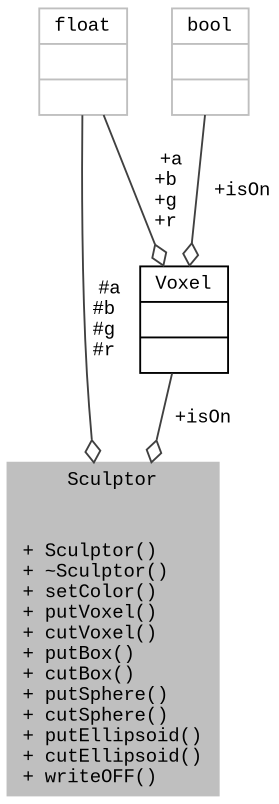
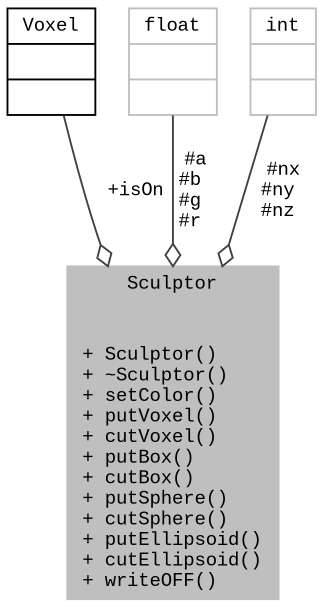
  digraph {
    fontname="Liberation Mono"
    node [color=grey75 fillcolor=white fontname="Liberation Mono" fontsize=10 shape=record style=filled]
    edge [arrowhead=odiamond color=grey25 fontname="Liberation Mono" fontsize=10 labelfontname=Helvetica labelfontsize=10 style=solid]
    n1 [fillcolor=grey75 fontcolor=black height=0.2 label="{Sculptor\n||+ Sculptor()\l+ ~Sculptor()\l+ setColor()\l+ putVoxel()\l+ cutVoxel()\l+ putBox()\l+ cutBox()\l+ putSphere()\l+ cutSphere()\l+ putEllipsoid()\l+ cutEllipsoid()\l+ writeOFF()\l}" width=0.4]
    n2 [color=black height=0.2 label="{Voxel\n||}" width=0.4]
    n3 [height=0.2 label="{float\n||}" width=0.4]
-   n4 [height=0.2 label="{bool\n||}" width=0.4]
+   n5 [height=0.2 label="{int\n||}" width=0.4]
    n2 -> n1 [label=" +isOn"]
    n3 -> n1 [label=" #a\n#b\n#g\n#r"]
-   n3 -> n2 [label=" +a\n+b\n+g\n+r"]
-   n4 -> n2 [label=" +isOn"]
+   n5 -> n1 [label=" #nx\n#ny\n#nz"]
  }
